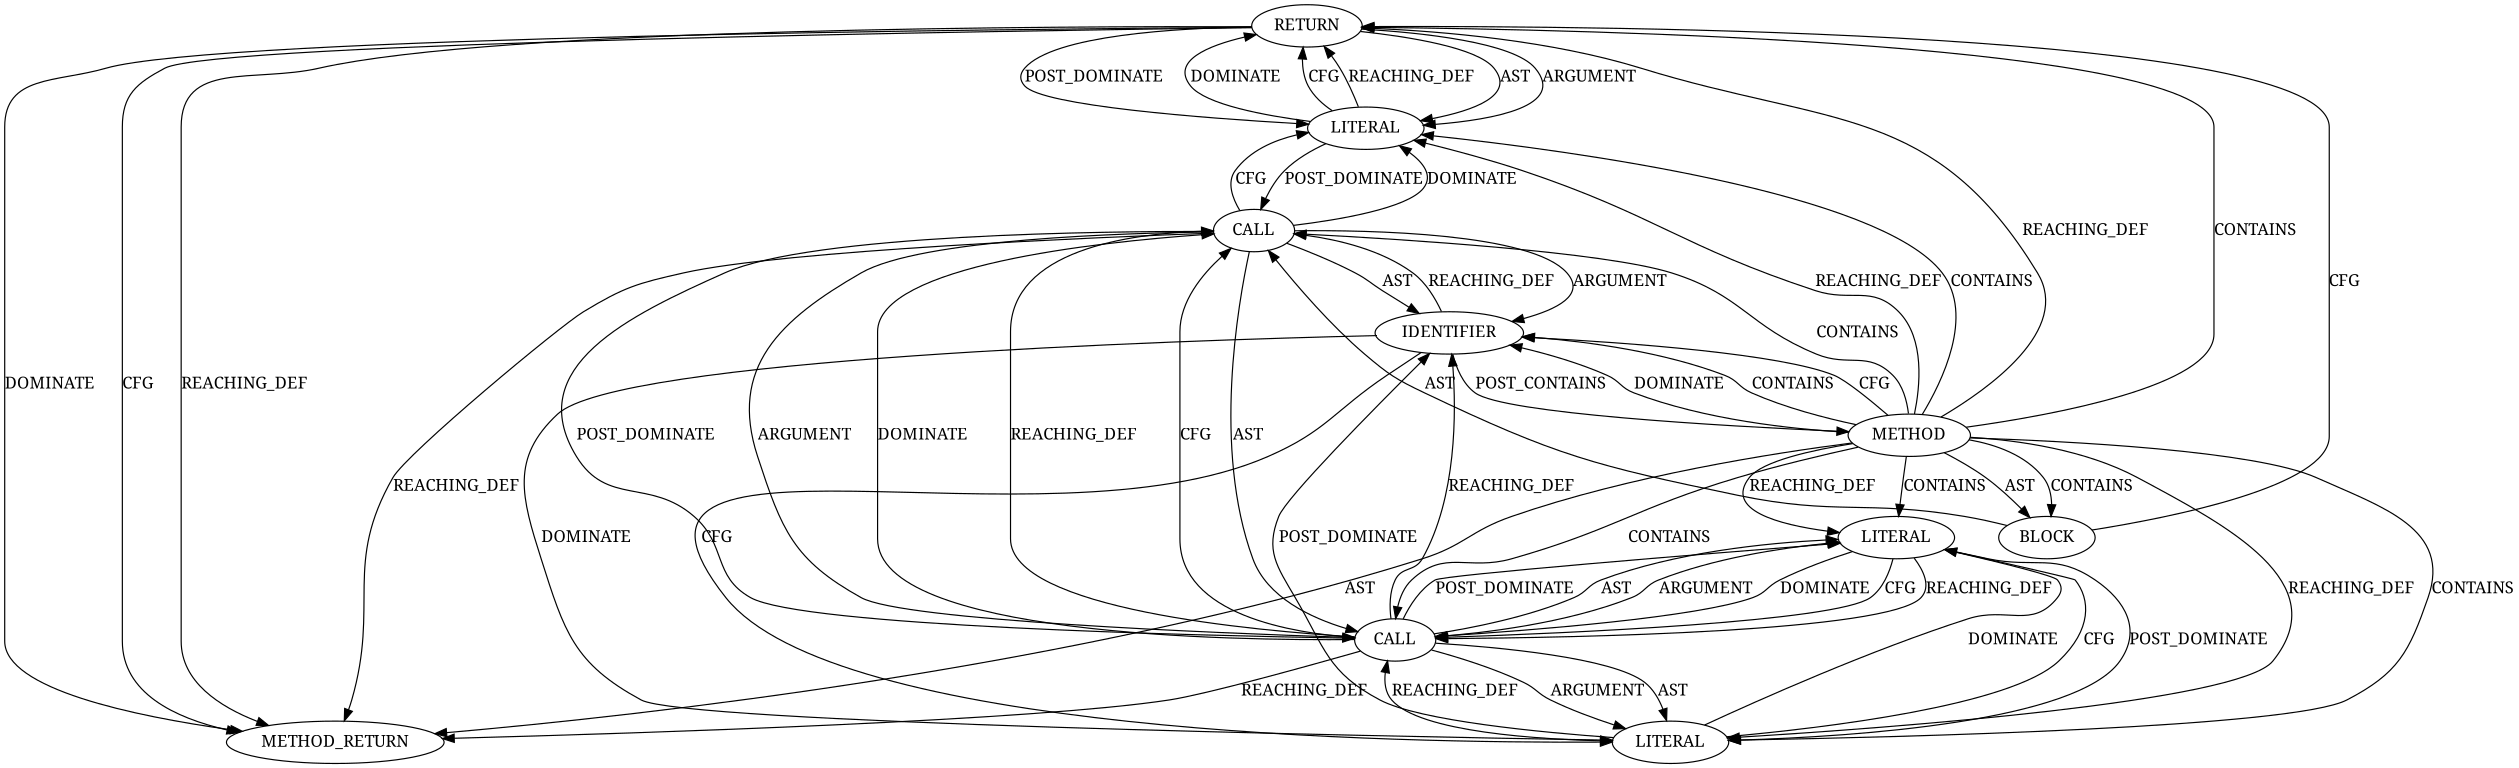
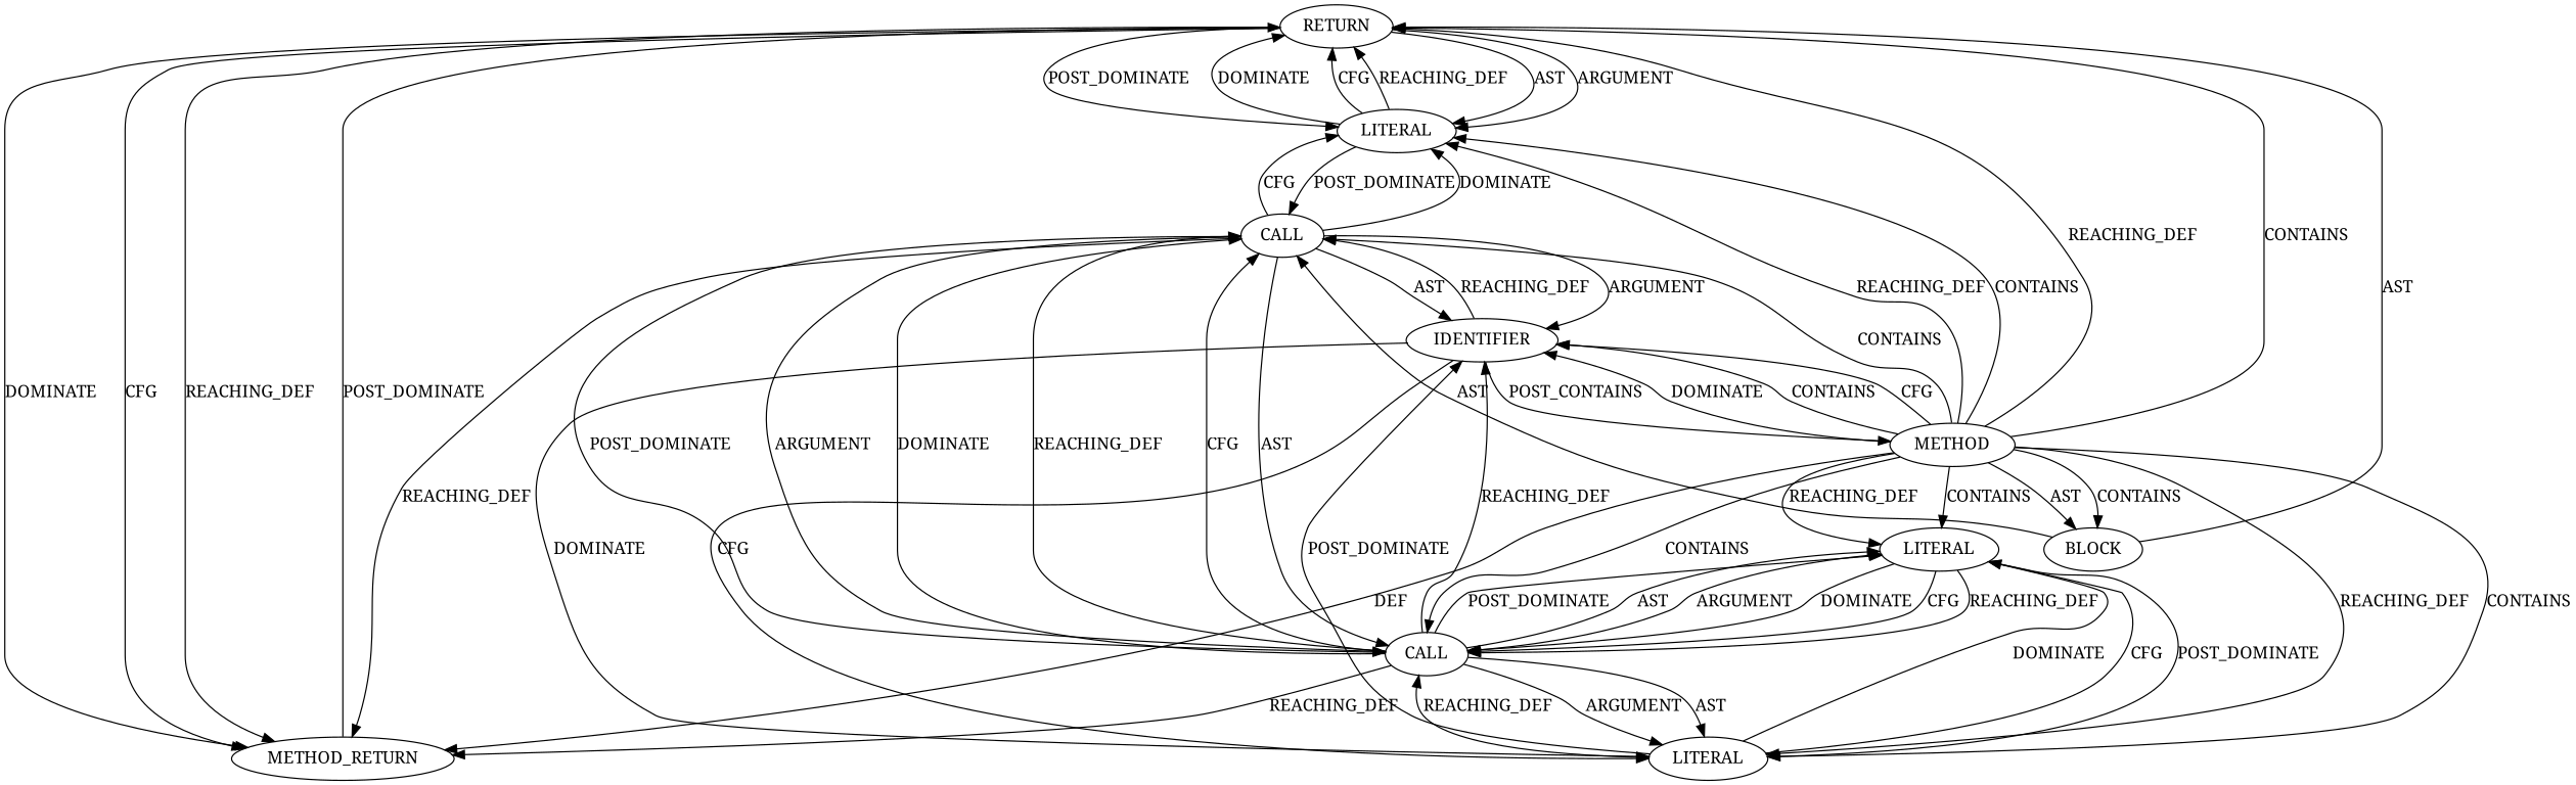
  digraph {
    fontname="Noto Serif"
    node [ARGUMENT_INDEX=-1 COLUMN_NUMBER=1 LINE_NUMBER=5 ORDER=2 fontname="Noto Serif" TYPE_FULL_NAME=int]
    edge [fontname="Noto Serif"]
    n1 [CODE="return 0;" COLUMN_NUMBER=5 LINE_NUMBER=6 ORDER=3 label=RETURN TYPE_FULL_NAME=""]
    n2 [CODE=RET EVALUATION_STRATEGY=BY_VALUE LINE_NUMBER=4 label=METHOD_RETURN ARGUMENT_INDEX=""]
    n3 [CODE=0 COLUMN_NUMBER=12 LINE_NUMBER=6 ORDER=1 label=LITERAL]
    n4 [CODE="result = add(5, 3)" COLUMN_NUMBER=9 DISPATCH_TYPE=STATIC_DISPATCH METHOD_FULL_NAME="<operator>.assignment" NAME="<operator>.assignment" TYPE_FULL_NAME="<empty>" label=CALL]
    n5 [ARGUMENT_INDEX=2 CODE="add(5, 3)" COLUMN_NUMBER=18 DISPATCH_TYPE=STATIC_DISPATCH METHOD_FULL_NAME=add NAME=add TYPE_FULL_NAME="<empty>" label=CALL]
    n6 [ARGUMENT_INDEX=1 CODE=result COLUMN_NUMBER=9 NAME=result ORDER=1 label=IDENTIFIER]
    n7 [ARGUMENT_INDEX=1 CODE=5 COLUMN_NUMBER=22 ORDER=1 label=LITERAL]
    n8 [ARGUMENT_INDEX=2 CODE=3 COLUMN_NUMBER=25 label=LITERAL]
    n9 [AST_PARENT_FULL_NAME="simple-calculate-multi_function.c:<global>" AST_PARENT_TYPE=TYPE_DECL CODE="int main() {\n    int result = add(5, 3);  // 使用 add 函数计算 5 和 3 的和\n    return 0;\n}" COLUMN_NUMBER_END=1 FILENAME="simple-calculate-multi_function.c" FULL_NAME=main IS_EXTERNAL=false LINE_NUMBER=4 LINE_NUMBER_END=7 NAME=main SIGNATURE="int main ()" label=METHOD ARGUMENT_INDEX="" TYPE_FULL_NAME=""]
    n10 [CODE="{\n    int result = add(5, 3);  // 使用 add 函数计算 5 和 3 的和\n    return 0;\n}" COLUMN_NUMBER=12 LINE_NUMBER=4 ORDER=1 TYPE_FULL_NAME=void label=BLOCK]
    n1 -> n2 [label=DOMINATE]
    n1 -> n2 [label=CFG]
    n1 -> n2 [VARIABLE="<RET>" label=REACHING_DEF]
    n1 -> n3 [label=AST]
    n1 -> n3 [label=ARGUMENT]
    n1 -> n3 [label=POST_DOMINATE]
+   n2 -> n1 [label=POST_DOMINATE]
    n3 -> n1 [label=DOMINATE]
    n3 -> n1 [label=CFG]
    n3 -> n1 [VARIABLE=0 label=REACHING_DEF]
    n3 -> n4 [label=POST_DOMINATE]
    n4 -> n2 [VARIABLE="result = add(5, 3)" label=REACHING_DEF]
    n4 -> n3 [label=DOMINATE]
    n4 -> n3 [label=CFG]
    n4 -> n5 [label=AST]
    n4 -> n5 [label=POST_DOMINATE]
    n4 -> n5 [label=ARGUMENT]
    n4 -> n6 [label=ARGUMENT]
    n4 -> n6 [label=AST]
    n5 -> n2 [VARIABLE="add(5, 3)" label=REACHING_DEF]
    n5 -> n4 [label=DOMINATE]
    n5 -> n4 [VARIABLE="add(5, 3)" label=REACHING_DEF]
    n5 -> n4 [label=CFG]
    n5 -> n6 [VARIABLE="add(5, 3)" label=REACHING_DEF]
    n5 -> n7 [label=ARGUMENT]
    n5 -> n7 [label=AST]
    n5 -> n8 [label=POST_DOMINATE]
    n5 -> n8 [label=AST]
    n5 -> n8 [label=ARGUMENT]
    n6 -> n4 [VARIABLE=result label=REACHING_DEF]
    n6 -> n7 [label=DOMINATE]
    n6 -> n7 [label=CFG]
    n6 -> n9 [label=POST_CONTAINS]
    n7 -> n5 [VARIABLE=5 label=REACHING_DEF]
    n7 -> n6 [label=POST_DOMINATE]
    n7 -> n8 [label=DOMINATE]
    n7 -> n8 [label=CFG]
    n8 -> n5 [label=DOMINATE]
    n8 -> n5 [label=CFG]
    n8 -> n5 [VARIABLE=3 label=REACHING_DEF]
    n8 -> n7 [label=POST_DOMINATE]
    n9 -> n1 [label=REACHING_DEF]
    n9 -> n1 [label=CONTAINS]
-   n9 -> n2 [label=AST]
+   n9 -> n2 [label=DEF]
    n9 -> n3 [label=REACHING_DEF]
    n9 -> n3 [label=CONTAINS]
    n9 -> n4 [label=CONTAINS]
    n9 -> n5 [label=CONTAINS]
    n9 -> n6 [label=DOMINATE]
    n9 -> n6 [label=CONTAINS]
    n9 -> n6 [label=CFG]
    n9 -> n7 [label=CONTAINS]
    n9 -> n7 [label=REACHING_DEF]
    n9 -> n8 [label=REACHING_DEF]
    n9 -> n8 [label=CONTAINS]
    n9 -> n10 [label=CONTAINS]
    n9 -> n10 [label=AST]
-   n10 -> n1 [label=CFG]
+   n10 -> n1 [label=AST]
    n10 -> n4 [label=AST]
  }
